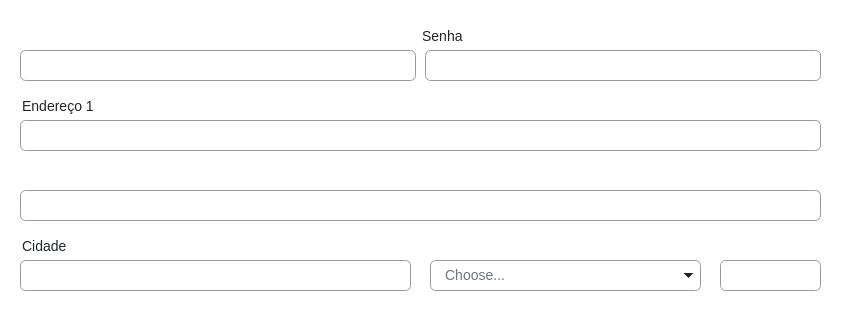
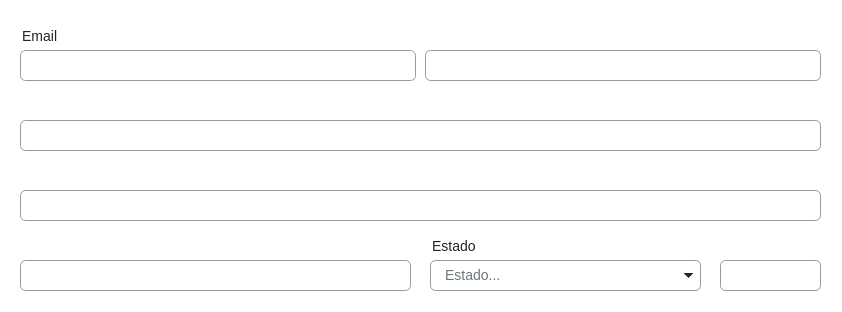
  <mxCell id="0" />
  <mxCell id="1" parent="0" />
+ <mxCell id="2" value="Email    " style="fillColor=none;strokeColor=none;align=left;fontSize=14;fontColor=#212529;" vertex="1" parent="1"><mxGeometry x="20" y="20" width="400" height="30" as="geometry" /></mxCell>
  <mxCell id="3" value="" style="html=1;shadow=0;dashed=0;shape=mxgraph.bootstrap.rrect;rSize=5;fillColor=none;strokeColor=#999999;align=left;spacing=15;fontSize=14;fontColor=#6C767D;" vertex="1" parent="1"><mxGeometry x="20" y="50" width="395" height="30" as="geometry" /></mxCell>
- <mxCell id="4" value="Senha" style="fillColor=none;strokeColor=none;align=left;fontSize=14;fontColor=#212529;" vertex="1" parent="1"><mxGeometry x="420" y="20" width="400" height="30" as="geometry" /></mxCell>
  <mxCell id="5" value="" style="html=1;shadow=0;dashed=0;shape=mxgraph.bootstrap.rrect;rSize=5;fillColor=none;strokeColor=#999999;align=left;spacing=15;fontSize=14;fontColor=#6C767D;" vertex="1" parent="1"><mxGeometry x="425" y="50" width="395" height="30" as="geometry" /></mxCell>
- <mxCell id="6" value="Endereço 1" style="fillColor=none;strokeColor=none;align=left;fontSize=14;fontColor=#212529;" vertex="1" parent="1"><mxGeometry x="20" y="90" width="390" height="30" as="geometry" /></mxCell>
  <mxCell id="7" value="" style="html=1;shadow=0;dashed=0;shape=mxgraph.bootstrap.rrect;rSize=5;fillColor=none;strokeColor=#999999;align=left;spacing=15;fontSize=14;fontColor=#6C767D;" vertex="1" parent="1"><mxGeometry x="20" y="120" width="800" height="30" as="geometry" /></mxCell>
  <mxCell id="8" value="" style="html=1;shadow=0;dashed=0;shape=mxgraph.bootstrap.rrect;rSize=5;fillColor=none;strokeColor=#999999;align=left;spacing=15;fontSize=14;fontColor=#6C767D;" vertex="1" parent="1"><mxGeometry x="20" y="190" width="800" height="30" as="geometry" /></mxCell>
- <mxCell id="9" value="Cidade" style="fillColor=none;strokeColor=none;align=left;fontSize=14;fontColor=#212529;" vertex="1" parent="1"><mxGeometry x="20" y="230" width="390" height="30" as="geometry" /></mxCell>
  <mxCell id="10" value="" style="html=1;shadow=0;dashed=0;shape=mxgraph.bootstrap.rrect;rSize=5;fillColor=none;strokeColor=#999999;align=left;spacing=15;fontSize=14;fontColor=#6C767D;" vertex="1" parent="1"><mxGeometry x="20" y="260" width="390" height="30" as="geometry" /></mxCell>
- <mxCell id="12" value="Choose..." style="html=1;shadow=0;dashed=0;shape=mxgraph.bootstrap.rrect;rSize=5;fillColor=none;strokeColor=#999999;align=left;spacing=15;fontSize=14;fontColor=#6C767D;" vertex="1" parent="1"><mxGeometry x="430" y="260" width="270" height="30" as="geometry" /></mxCell>
+ <mxCell id="11" value="Estado" style="fillColor=none;strokeColor=none;align=left;fontSize=14;fontColor=#212529;" vertex="1" parent="1"><mxGeometry x="430" y="230" width="220" height="30" as="geometry" /></mxCell>
+ <mxCell id="12" value="Estado..." style="html=1;shadow=0;dashed=0;shape=mxgraph.bootstrap.rrect;rSize=5;fillColor=none;strokeColor=#999999;align=left;spacing=15;fontSize=14;fontColor=#6C767D;" vertex="1" parent="1"><mxGeometry x="430" y="260" width="270" height="30" as="geometry" /></mxCell>
  <mxCell id="13" value="" style="shape=triangle;direction=south;fillColor=#212529;strokeColor=none;perimeter=none;" vertex="1" parent="12"><mxGeometry x="1" y="0.5" width="10" height="5" relative="1" as="geometry"><mxPoint x="-17" y="-2.5" as="offset" /></mxGeometry></mxCell>
  <mxCell id="14" value="" style="html=1;shadow=0;dashed=0;shape=mxgraph.bootstrap.rrect;rSize=5;fillColor=none;strokeColor=#999999;align=left;spacing=15;fontSize=14;fontColor=#6C767D;" vertex="1" parent="1"><mxGeometry x="720" y="260" width="100" height="30" as="geometry" /></mxCell>
